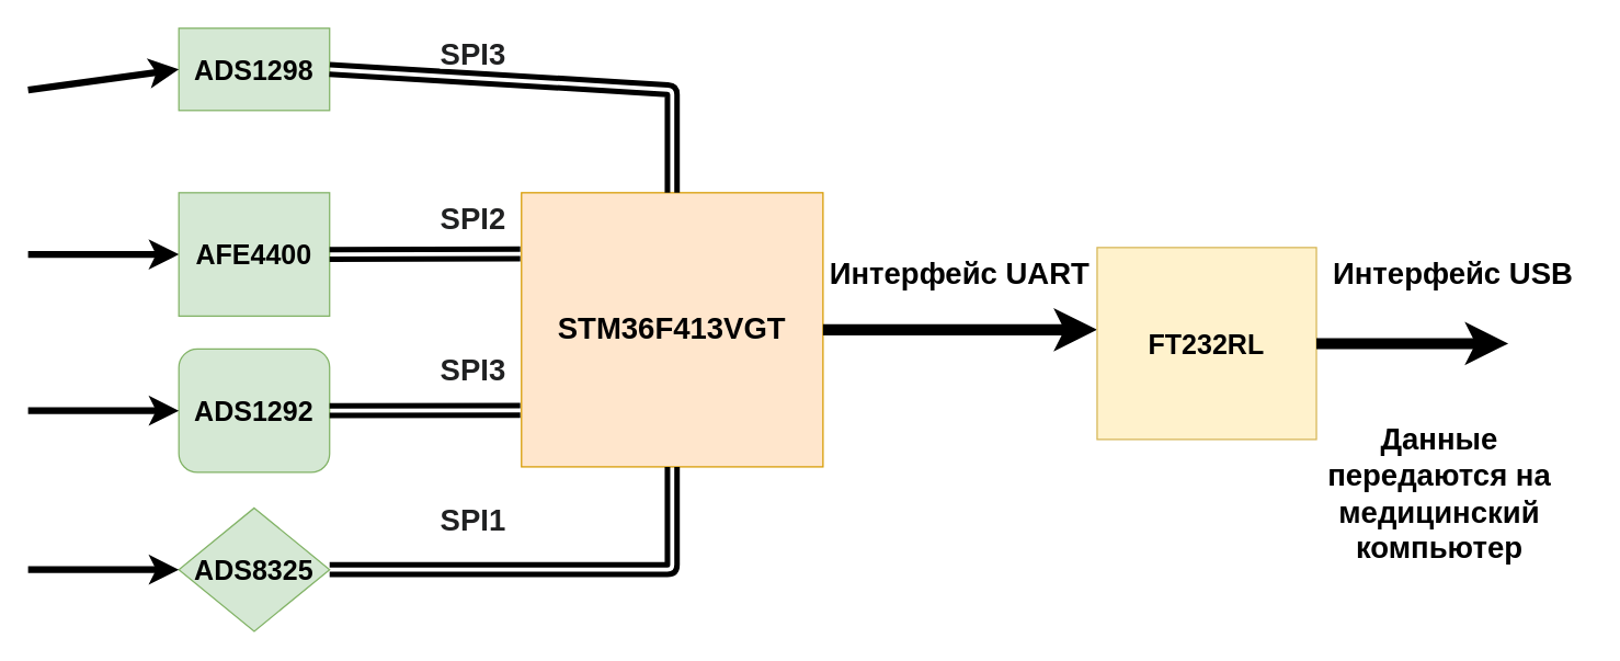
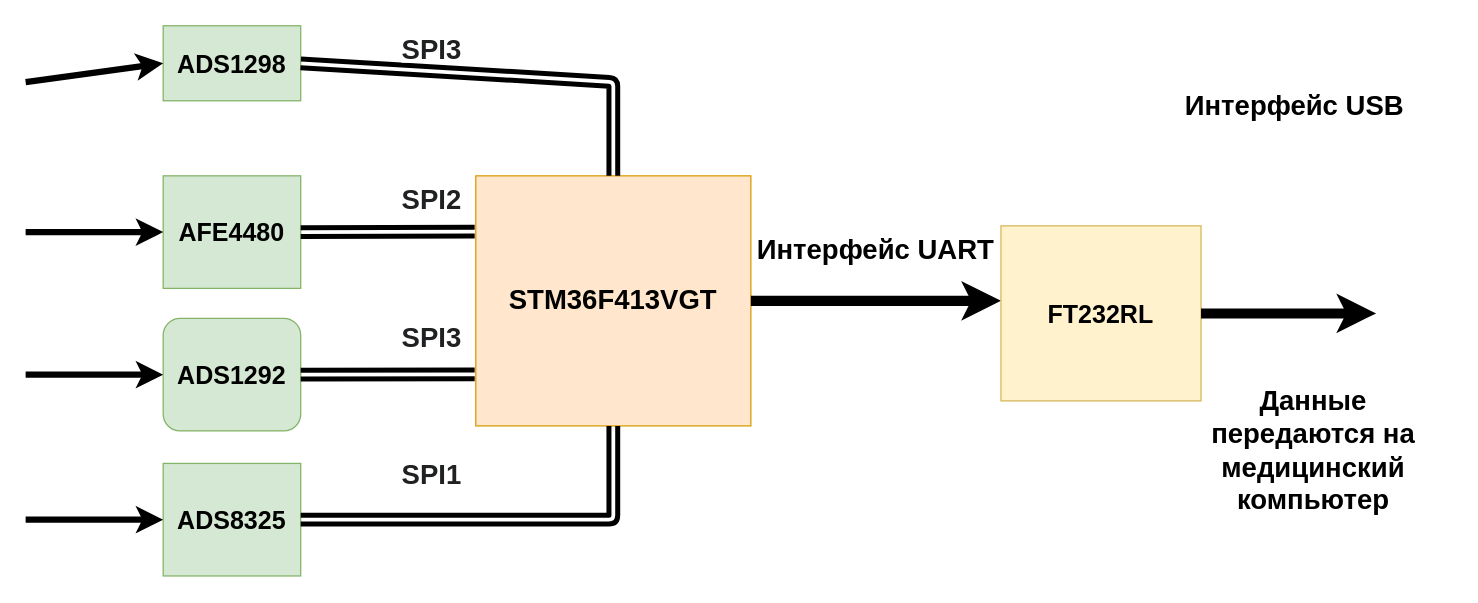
  <mxCell id="0" />
  <mxCell id="1" parent="0" />
  <mxCell id="2" value="&lt;span style=&quot;font-size: 20px&quot;&gt;&lt;b&gt;ADS1298&lt;/b&gt;&lt;/span&gt;" style="rounded=0;whiteSpace=wrap;html=1;fillColor=#d5e8d4;strokeColor=#82b366;" parent="1" vertex="1"><mxGeometry x="130" y="20" width="110" height="60" as="geometry" /></mxCell>
  <mxCell id="3" value="&lt;font style=&quot;font-size: 22px&quot;&gt;&lt;b&gt;STM36F413VGT&lt;/b&gt;&lt;/font&gt;" style="rounded=0;whiteSpace=wrap;html=1;fillColor=#ffe6cc;strokeColor=#d79b00;" parent="1" vertex="1"><mxGeometry x="380" y="140" width="220" height="200" as="geometry" /></mxCell>
  <mxCell id="4" value="" style="endArrow=classic;html=1;entryX=0;entryY=0.5;entryDx=0;entryDy=0;strokeWidth=5;" parent="1" target="2" edge="1"><mxGeometry width="50" height="50" relative="1" as="geometry"><mxPoint x="20" y="65" as="sourcePoint" /><mxPoint x="450" y="220" as="targetPoint" /></mxGeometry></mxCell>
- <mxCell id="5" value="&lt;font style=&quot;font-size: 20px&quot;&gt;&lt;b&gt;AFE4400&lt;/b&gt;&lt;/font&gt;" style="rounded=0;whiteSpace=wrap;html=1;fillColor=#d5e8d4;strokeColor=#82b366;" parent="1" vertex="1"><mxGeometry x="130" y="140" width="110" height="90" as="geometry" /></mxCell>
+ <mxCell id="5" value="&lt;font style=&quot;font-size: 20px&quot;&gt;&lt;b&gt;AFE4480&lt;/b&gt;&lt;/font&gt;" style="rounded=0;whiteSpace=wrap;html=1;fillColor=#d5e8d4;strokeColor=#82b366;" parent="1" vertex="1"><mxGeometry x="130" y="140" width="110" height="90" as="geometry" /></mxCell>
  <mxCell id="6" value="" style="endArrow=classic;html=1;entryX=0;entryY=0.5;entryDx=0;entryDy=0;strokeWidth=5;" parent="1" target="5" edge="1"><mxGeometry width="50" height="50" relative="1" as="geometry"><mxPoint x="20" y="185" as="sourcePoint" /><mxPoint x="450" y="340" as="targetPoint" /></mxGeometry></mxCell>
  <mxCell id="7" value="&lt;font style=&quot;font-size: 20px&quot;&gt;&lt;b&gt;ADS1292&lt;/b&gt;&lt;/font&gt;" style="whiteSpace=wrap;html=1;fillColor=#d5e8d4;strokeColor=#82b366;rounded=1;" parent="1" vertex="1"><mxGeometry x="130" y="254" width="110" height="90" as="geometry" /></mxCell>
  <mxCell id="8" value="" style="endArrow=classic;html=1;entryX=0;entryY=0.5;entryDx=0;entryDy=0;strokeWidth=5;" parent="1" target="7" edge="1"><mxGeometry width="50" height="50" relative="1" as="geometry"><mxPoint x="20" y="299" as="sourcePoint" /><mxPoint x="450" y="454" as="targetPoint" /></mxGeometry></mxCell>
- <mxCell id="9" value="&lt;font style=&quot;font-size: 20px&quot;&gt;&lt;b&gt;ADS8325&lt;/b&gt;&lt;/font&gt;" style="rhombus;whiteSpace=wrap;html=1;fillColor=#d5e8d4;strokeColor=#82b366;" parent="1" vertex="1"><mxGeometry x="130" y="370" width="110" height="90" as="geometry" /></mxCell>
+ <mxCell id="9" value="&lt;font style=&quot;font-size: 20px&quot;&gt;&lt;b&gt;ADS8325&lt;/b&gt;&lt;/font&gt;" style="rounded=0;whiteSpace=wrap;html=1;fillColor=#d5e8d4;strokeColor=#82b366;" parent="1" vertex="1"><mxGeometry x="130" y="370" width="110" height="90" as="geometry" /></mxCell>
  <mxCell id="10" value="" style="endArrow=classic;html=1;entryX=0;entryY=0.5;entryDx=0;entryDy=0;strokeWidth=5;" parent="1" target="9" edge="1"><mxGeometry width="50" height="50" relative="1" as="geometry"><mxPoint x="20" y="415" as="sourcePoint" /><mxPoint x="450" y="570" as="targetPoint" /></mxGeometry></mxCell>
  <mxCell id="11" value="" style="endArrow=classic;html=1;strokeWidth=8;exitX=1;exitY=0.5;exitDx=0;exitDy=0;" parent="1" source="3" edge="1"><mxGeometry width="50" height="50" relative="1" as="geometry"><mxPoint x="30" y="75" as="sourcePoint" /><mxPoint x="800" y="240" as="targetPoint" /></mxGeometry></mxCell>
  <mxCell id="12" value="" style="shape=link;html=1;strokeWidth=4;exitX=1;exitY=0.5;exitDx=0;exitDy=0;entryX=0.5;entryY=0;entryDx=0;entryDy=0;" parent="1" source="2" target="3" edge="1"><mxGeometry width="50" height="50" relative="1" as="geometry"><mxPoint x="290" y="310" as="sourcePoint" /><mxPoint x="340" y="260" as="targetPoint" /><Array as="points"><mxPoint x="490" y="65" /></Array></mxGeometry></mxCell>
  <mxCell id="13" value="" style="shape=link;html=1;strokeWidth=4;exitX=1;exitY=0.5;exitDx=0;exitDy=0;entryX=0.5;entryY=1;entryDx=0;entryDy=0;" parent="1" source="9" target="3" edge="1"><mxGeometry width="50" height="50" relative="1" as="geometry"><mxPoint x="200" y="380" as="sourcePoint" /><mxPoint x="250" y="330" as="targetPoint" /><Array as="points"><mxPoint x="490" y="415" /></Array></mxGeometry></mxCell>
  <mxCell id="14" value="" style="shape=link;html=1;strokeWidth=4;entryX=1;entryY=0.5;entryDx=0;entryDy=0;exitX=-0.004;exitY=0.223;exitDx=0;exitDy=0;exitPerimeter=0;" parent="1" source="3" target="5" edge="1"><mxGeometry width="50" height="50" relative="1" as="geometry"><mxPoint x="130" y="370" as="sourcePoint" /><mxPoint x="180" y="320" as="targetPoint" /></mxGeometry></mxCell>
  <mxCell id="15" value="" style="shape=link;html=1;strokeWidth=4;exitX=1;exitY=0.5;exitDx=0;exitDy=0;entryX=-0.004;entryY=0.794;entryDx=0;entryDy=0;entryPerimeter=0;" parent="1" source="7" target="3" edge="1"><mxGeometry width="50" height="50" relative="1" as="geometry"><mxPoint x="130" y="290" as="sourcePoint" /><mxPoint x="350" y="280" as="targetPoint" /></mxGeometry></mxCell>
  <mxCell id="16" value="&lt;font style=&quot;font-size: 22px&quot;&gt;&lt;b&gt;Интерфейс UART&lt;/b&gt;&lt;/font&gt;" style="text;html=1;strokeColor=none;fillColor=none;align=center;verticalAlign=middle;whiteSpace=wrap;rounded=0;opacity=10;" parent="1" vertex="1"><mxGeometry x="600" y="190" width="200" height="20" as="geometry" /></mxCell>
  <mxCell id="17" value="&lt;span style=&quot;color: rgb(32 , 33 , 34) ; font-family: sans-serif ; background-color: rgb(255 , 255 , 255)&quot;&gt;&lt;font style=&quot;font-size: 22px&quot;&gt;&lt;b&gt;SPI3&lt;/b&gt;&lt;/font&gt;&lt;/span&gt;" style="text;html=1;strokeColor=none;fillColor=none;align=center;verticalAlign=middle;whiteSpace=wrap;rounded=0;" parent="1" vertex="1"><mxGeometry x="260" y="30" width="170" height="20" as="geometry" /></mxCell>
  <mxCell id="18" value="&lt;font style=&quot;font-size: 22px&quot;&gt;&lt;b&gt;Данные передаются на медицинский компьютер&lt;/b&gt;&lt;/font&gt;" style="text;html=1;strokeColor=none;fillColor=none;align=center;verticalAlign=middle;whiteSpace=wrap;rounded=0;opacity=10;" parent="1" vertex="1"><mxGeometry x="950" y="350" width="200" height="20" as="geometry" /></mxCell>
  <mxCell id="19" value="&lt;span style=&quot;color: rgb(32 , 33 , 34) ; font-family: sans-serif ; background-color: rgb(255 , 255 , 255)&quot;&gt;&lt;font style=&quot;font-size: 22px&quot;&gt;&lt;b&gt;SPI1&lt;/b&gt;&lt;/font&gt;&lt;/span&gt;" style="text;html=1;strokeColor=none;fillColor=none;align=center;verticalAlign=middle;whiteSpace=wrap;rounded=0;" vertex="1" parent="1"><mxGeometry x="260" y="370" width="170" height="20" as="geometry" /></mxCell>
  <mxCell id="20" value="&lt;span style=&quot;color: rgb(32 , 33 , 34) ; font-family: sans-serif ; background-color: rgb(255 , 255 , 255)&quot;&gt;&lt;font style=&quot;font-size: 22px&quot;&gt;&lt;b&gt;SPI3&lt;/b&gt;&lt;/font&gt;&lt;/span&gt;" style="text;html=1;strokeColor=none;fillColor=none;align=center;verticalAlign=middle;whiteSpace=wrap;rounded=0;" vertex="1" parent="1"><mxGeometry x="260" y="260" width="170" height="20" as="geometry" /></mxCell>
  <mxCell id="21" value="&lt;span style=&quot;color: rgb(32 , 33 , 34) ; font-family: sans-serif ; background-color: rgb(255 , 255 , 255)&quot;&gt;&lt;font style=&quot;font-size: 22px&quot;&gt;&lt;b&gt;SPI2&lt;/b&gt;&lt;/font&gt;&lt;/span&gt;" style="text;html=1;strokeColor=none;fillColor=none;align=center;verticalAlign=middle;whiteSpace=wrap;rounded=0;" vertex="1" parent="1"><mxGeometry x="260" y="150" width="170" height="20" as="geometry" /></mxCell>
  <mxCell id="22" value="&lt;font style=&quot;font-size: 20px&quot;&gt;&lt;b&gt;FT232RL&lt;/b&gt;&lt;/font&gt;" style="rounded=0;whiteSpace=wrap;html=1;fillColor=#fff2cc;strokeColor=#d6b656;" vertex="1" parent="1"><mxGeometry x="800" y="180" width="160" height="140" as="geometry" /></mxCell>
  <mxCell id="23" value="" style="endArrow=classic;html=1;strokeWidth=8;exitX=1;exitY=0.5;exitDx=0;exitDy=0;" edge="1" parent="1" source="22"><mxGeometry width="50" height="50" relative="1" as="geometry"><mxPoint x="610" y="250" as="sourcePoint" /><mxPoint x="1100" y="250" as="targetPoint" /></mxGeometry></mxCell>
- <mxCell id="24" value="&lt;font style=&quot;font-size: 22px&quot;&gt;&lt;b&gt;Интерфейс USB&lt;/b&gt;&lt;/font&gt;" style="text;html=1;strokeColor=none;fillColor=none;align=center;verticalAlign=middle;whiteSpace=wrap;rounded=0;opacity=10;" vertex="1" parent="1"><mxGeometry x="960" y="190" width="200" height="20" as="geometry" /></mxCell>
+ <mxCell id="24" value="&lt;font style=&quot;font-size: 22px&quot;&gt;&lt;b&gt;Интерфейс USB&lt;/b&gt;&lt;/font&gt;" style="text;html=1;strokeColor=none;fillColor=none;align=center;verticalAlign=middle;whiteSpace=wrap;rounded=0;opacity=10;" vertex="1" parent="1"><mxGeometry x="935" y="75" width="200" height="20" as="geometry" /></mxCell>
